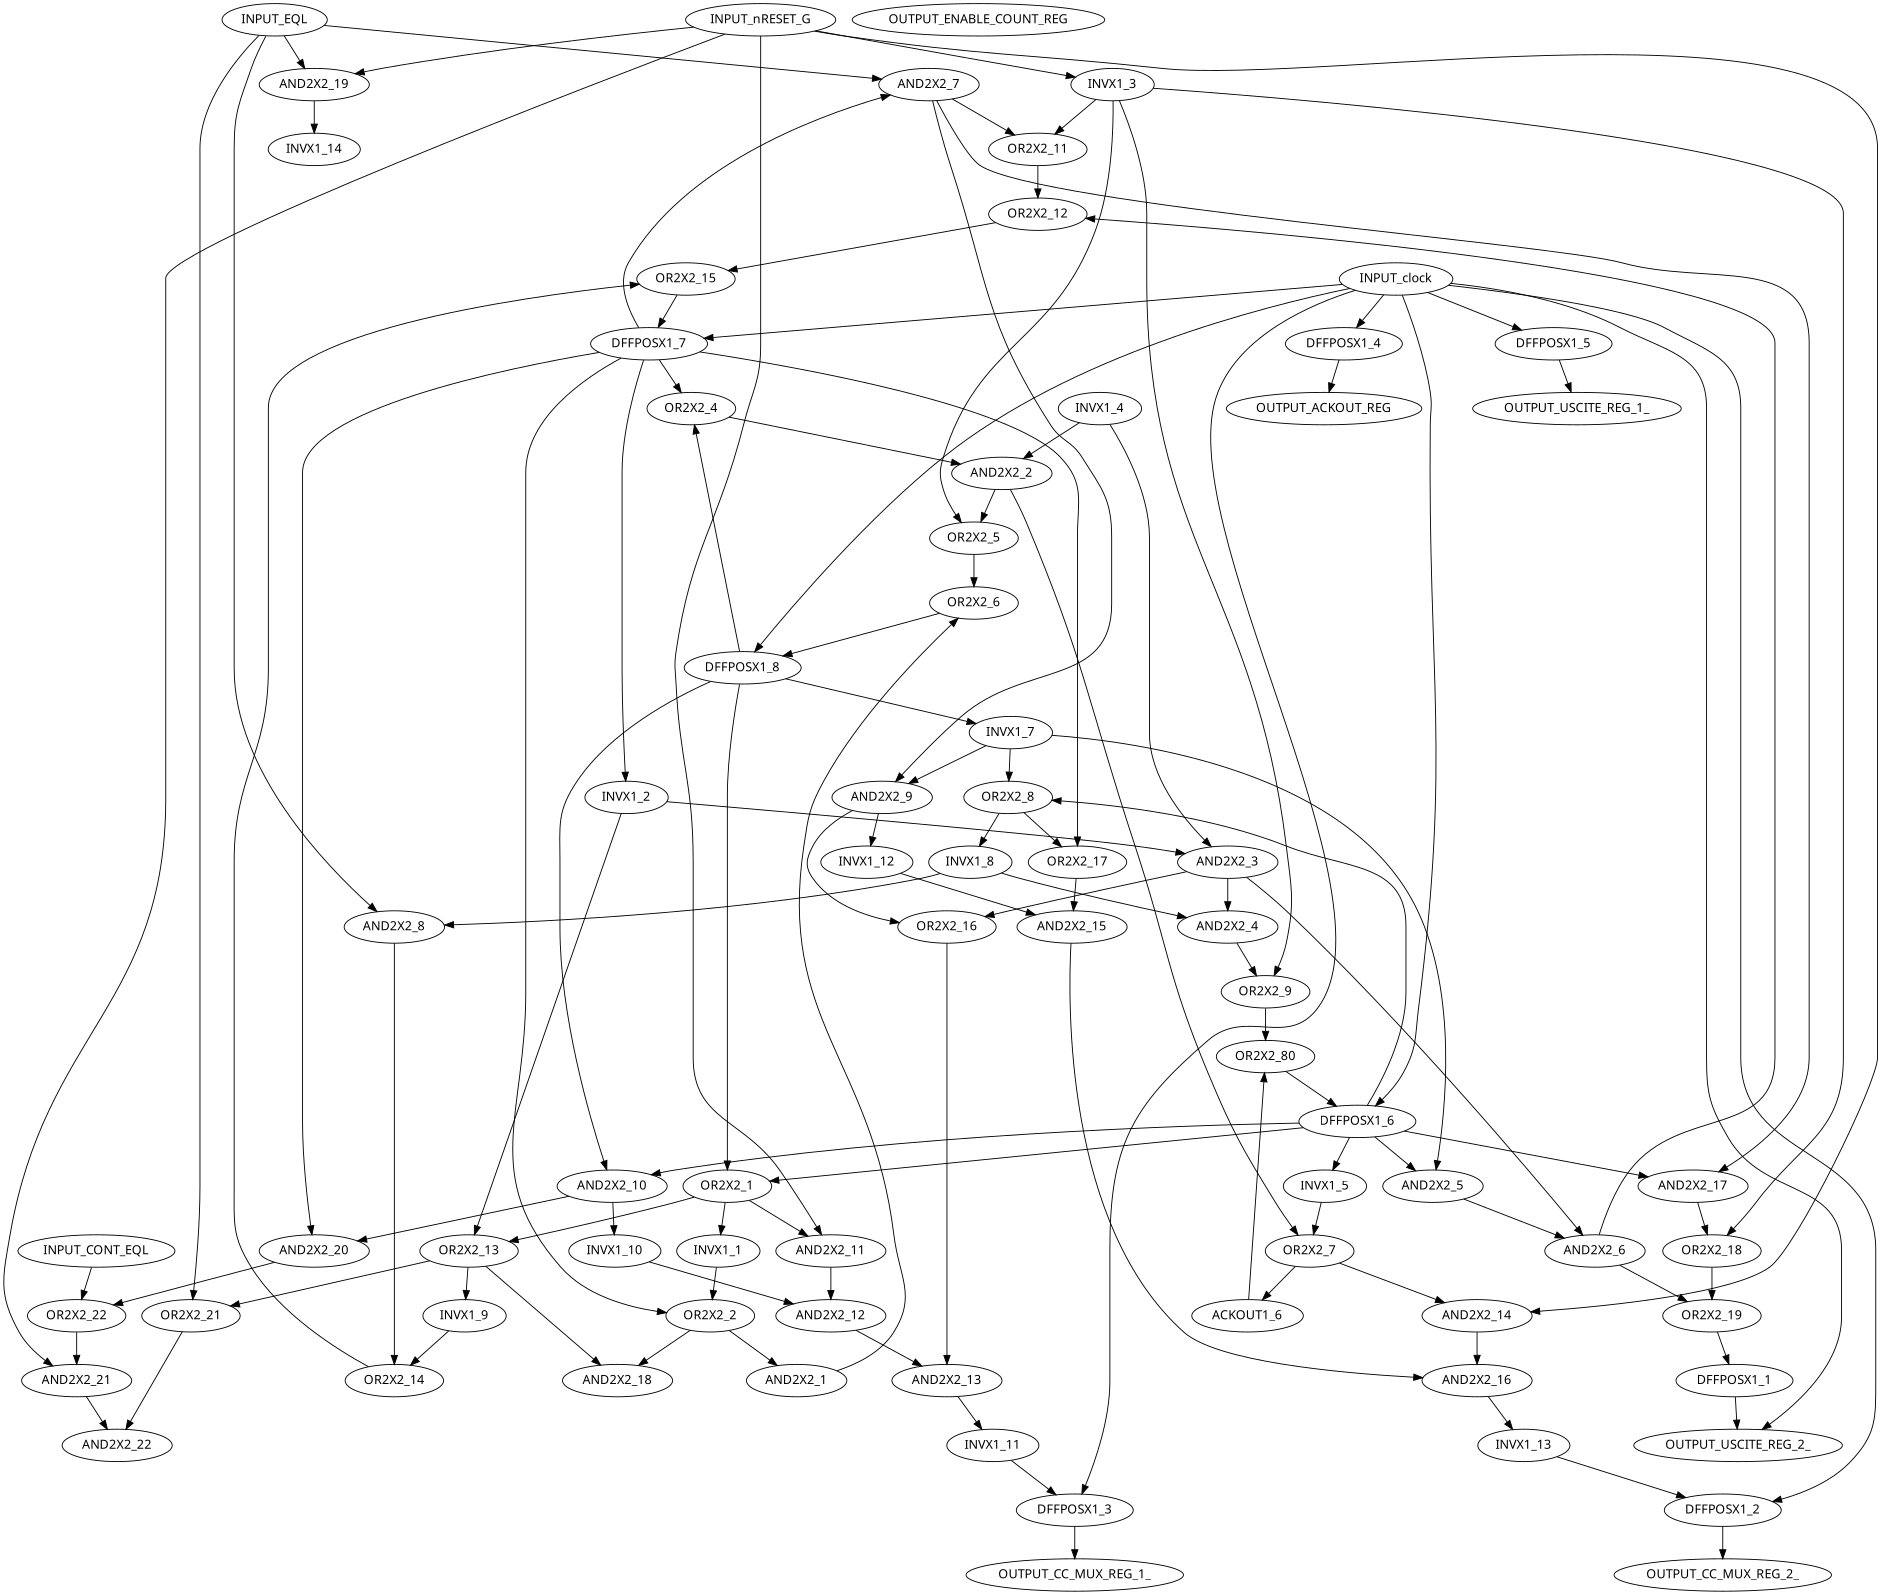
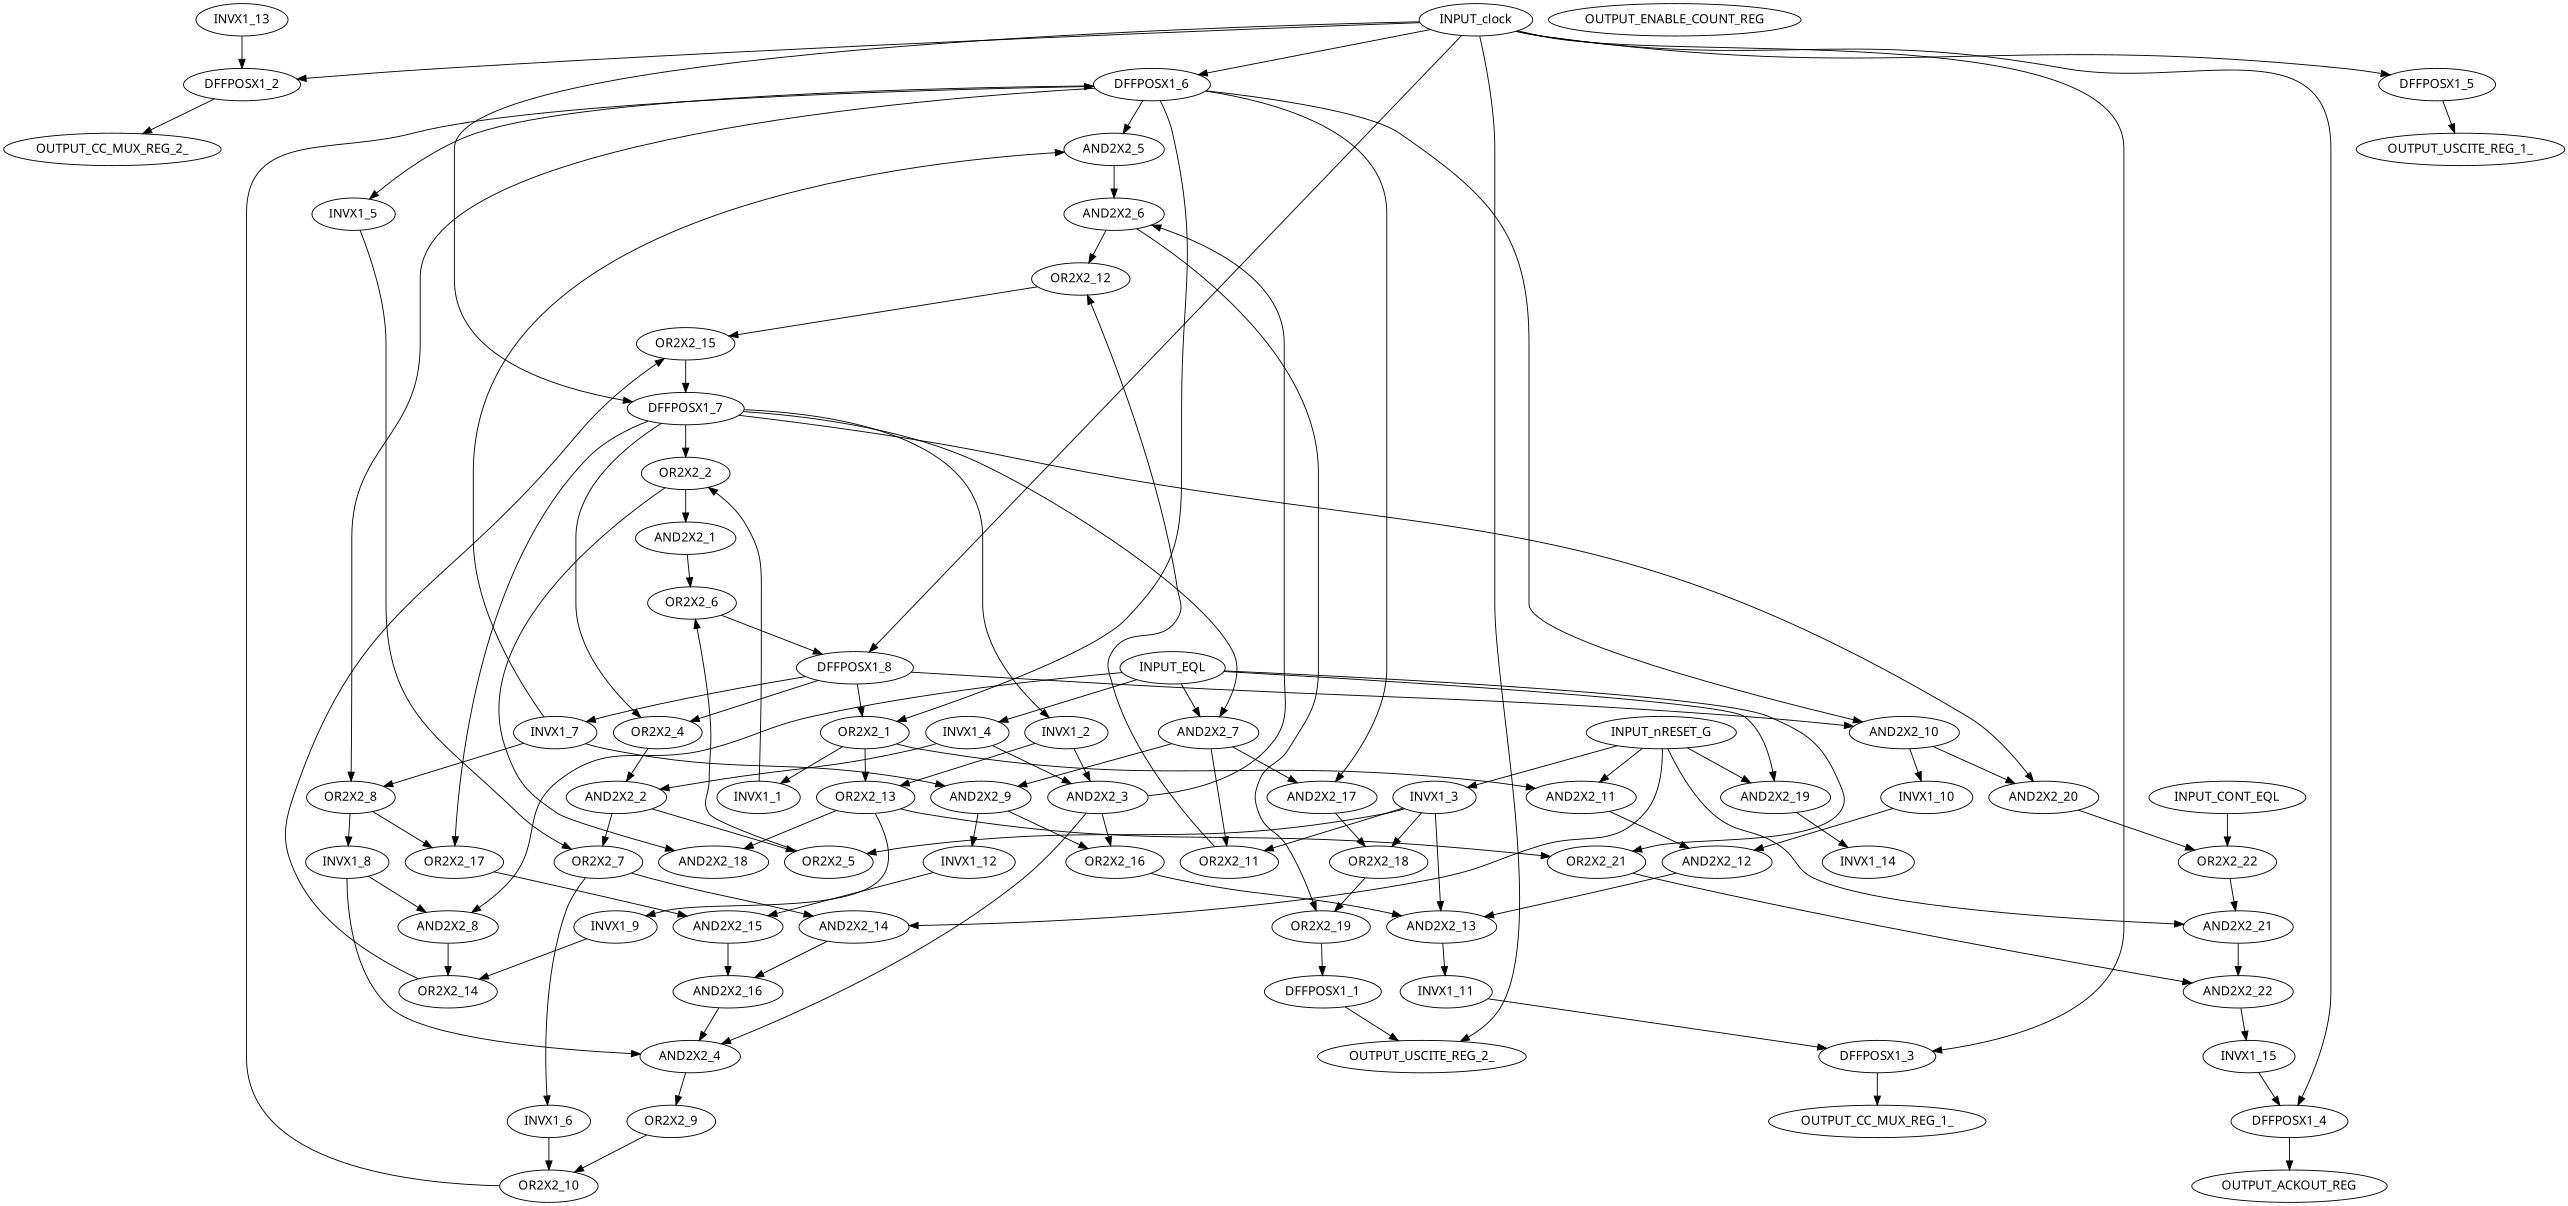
  strict digraph {
    fontname="Noto Sans"
    node [fontname="Noto Sans"]
    edge [fontname="Noto Sans"]
    INPUT_CONT_EQL
    OR2X2_22
    AND2X2_21
    AND2X2_22
    OUTPUT_ENABLE_COUNT_REG
    INPUT_EQL
    AND2X2_19
    AND2X2_7
    AND2X2_8
    INVX1_4
    OR2X2_21
    INVX1_14
    AND2X2_17
    AND2X2_9
    OR2X2_11
    OR2X2_14
    AND2X2_2
    AND2X2_3
    OR2X2_18
    OR2X2_16
    INVX1_12
    OR2X2_12
    OR2X2_15
    OR2X2_5
    OR2X2_7
    AND2X2_4
    AND2X2_6
+   INVX1_15
    INPUT_clock
    DFFPOSX1_2
    DFFPOSX1_3
    DFFPOSX1_4
    DFFPOSX1_5
    DFFPOSX1_6
    DFFPOSX1_7
    DFFPOSX1_8
    OUTPUT_USCITE_REG_2_
    DFFPOSX1_1
    OUTPUT_CC_MUX_REG_2_
    OUTPUT_CC_MUX_REG_1_
    OUTPUT_ACKOUT_REG
    OUTPUT_USCITE_REG_1_
    AND2X2_10
    AND2X2_5
    INVX1_5
    OR2X2_1
    OR2X2_8
    AND2X2_20
    INVX1_2
    OR2X2_17
    OR2X2_2
    OR2X2_4
    INVX1_7
    INVX1_10
    AND2X2_11
    INVX1_1
    OR2X2_13
    INVX1_8
    AND2X2_15
    AND2X2_1
    AND2X2_18
    INPUT_nRESET_G
    AND2X2_14
    INVX1_3
    AND2X2_12
    AND2X2_16
    OR2X2_9
    AND2X2_13
    INVX1_13
    OR2X2_19
    OR2X2_6
-   OR2X2_10 [label=OR2X2_80]
+   OR2X2_10
    INVX1_11
-   INVX1_6 [label=ACKOUT1_6]
+   INVX1_6
    INVX1_9
    INPUT_CONT_EQL -> OR2X2_22
    OR2X2_22 -> AND2X2_21
    AND2X2_21 -> AND2X2_22
+   AND2X2_22 -> INVX1_15
    INPUT_EQL -> AND2X2_19
    INPUT_EQL -> AND2X2_7
    INPUT_EQL -> AND2X2_8
+   INPUT_EQL -> INVX1_4
    INPUT_EQL -> OR2X2_21
    AND2X2_19 -> INVX1_14
    AND2X2_7 -> AND2X2_17
    AND2X2_7 -> AND2X2_9
    AND2X2_7 -> OR2X2_11
    AND2X2_8 -> OR2X2_14
    INVX1_4 -> AND2X2_2
    INVX1_4 -> AND2X2_3
    OR2X2_21 -> AND2X2_22
    AND2X2_17 -> OR2X2_18
    AND2X2_9 -> OR2X2_16
    AND2X2_9 -> INVX1_12
    OR2X2_11 -> OR2X2_12
    OR2X2_14 -> OR2X2_15
    AND2X2_2 -> OR2X2_5
    AND2X2_2 -> OR2X2_7
    AND2X2_3 -> OR2X2_16
    AND2X2_3 -> AND2X2_4
    AND2X2_3 -> AND2X2_6
    OR2X2_18 -> OR2X2_19
    OR2X2_16 -> AND2X2_13
    INVX1_12 -> AND2X2_15
    OR2X2_12 -> OR2X2_15
    OR2X2_15 -> DFFPOSX1_7
    OR2X2_5 -> OR2X2_6
    OR2X2_7 -> AND2X2_14
    OR2X2_7 -> INVX1_6
    AND2X2_4 -> OR2X2_9
    AND2X2_6 -> OR2X2_12
    AND2X2_6 -> OR2X2_19
+   INVX1_15 -> DFFPOSX1_4
    INPUT_clock -> DFFPOSX1_2
    INPUT_clock -> DFFPOSX1_3
    INPUT_clock -> DFFPOSX1_4
    INPUT_clock -> DFFPOSX1_5
    INPUT_clock -> DFFPOSX1_6
    INPUT_clock -> DFFPOSX1_7
    INPUT_clock -> DFFPOSX1_8
    INPUT_clock -> OUTPUT_USCITE_REG_2_
    DFFPOSX1_2 -> OUTPUT_CC_MUX_REG_2_
    DFFPOSX1_3 -> OUTPUT_CC_MUX_REG_1_
    DFFPOSX1_4 -> OUTPUT_ACKOUT_REG
    DFFPOSX1_5 -> OUTPUT_USCITE_REG_1_
    DFFPOSX1_6 -> AND2X2_17
    DFFPOSX1_6 -> AND2X2_10
    DFFPOSX1_6 -> AND2X2_5
    DFFPOSX1_6 -> INVX1_5
    DFFPOSX1_6 -> OR2X2_1
    DFFPOSX1_6 -> OR2X2_8
    DFFPOSX1_7 -> AND2X2_7
    DFFPOSX1_7 -> AND2X2_20
    DFFPOSX1_7 -> INVX1_2
    DFFPOSX1_7 -> OR2X2_17
    DFFPOSX1_7 -> OR2X2_2
    DFFPOSX1_7 -> OR2X2_4
    DFFPOSX1_8 -> AND2X2_10
    DFFPOSX1_8 -> OR2X2_1
    DFFPOSX1_8 -> OR2X2_4
    DFFPOSX1_8 -> INVX1_7
    DFFPOSX1_1 -> OUTPUT_USCITE_REG_2_
    AND2X2_10 -> AND2X2_20
    AND2X2_10 -> INVX1_10
    AND2X2_5 -> AND2X2_6
    INVX1_5 -> OR2X2_7
    OR2X2_1 -> AND2X2_11
    OR2X2_1 -> INVX1_1
    OR2X2_1 -> OR2X2_13
    OR2X2_8 -> OR2X2_17
    OR2X2_8 -> INVX1_8
    AND2X2_20 -> OR2X2_22
    INVX1_2 -> AND2X2_3
    INVX1_2 -> OR2X2_13
    OR2X2_17 -> AND2X2_15
    OR2X2_2 -> AND2X2_1
    OR2X2_2 -> AND2X2_18
    OR2X2_4 -> AND2X2_2
    INVX1_7 -> AND2X2_9
    INVX1_7 -> AND2X2_5
    INVX1_7 -> OR2X2_8
    INVX1_10 -> AND2X2_12
    AND2X2_11 -> AND2X2_12
    INVX1_1 -> OR2X2_2
    OR2X2_13 -> OR2X2_21
    OR2X2_13 -> AND2X2_18
    OR2X2_13 -> INVX1_9
    INVX1_8 -> AND2X2_8
    INVX1_8 -> AND2X2_4
    AND2X2_15 -> AND2X2_16
    AND2X2_1 -> OR2X2_6
    INPUT_nRESET_G -> AND2X2_21
    INPUT_nRESET_G -> AND2X2_19
    INPUT_nRESET_G -> AND2X2_11
    INPUT_nRESET_G -> AND2X2_14
    INPUT_nRESET_G -> INVX1_3
    AND2X2_14 -> AND2X2_16
    INVX1_3 -> OR2X2_11
    INVX1_3 -> OR2X2_18
    INVX1_3 -> OR2X2_5
-   INVX1_3 -> OR2X2_9
+   INVX1_3 -> AND2X2_13
    AND2X2_12 -> AND2X2_13
-   AND2X2_16 -> INVX1_13
+   AND2X2_16 -> AND2X2_4
    OR2X2_9 -> OR2X2_10
    AND2X2_13 -> INVX1_11
    INVX1_13 -> DFFPOSX1_2
    OR2X2_19 -> DFFPOSX1_1
    OR2X2_6 -> DFFPOSX1_8
    OR2X2_10 -> DFFPOSX1_6
    INVX1_11 -> DFFPOSX1_3
    INVX1_6 -> OR2X2_10
    INVX1_9 -> OR2X2_14
  }
